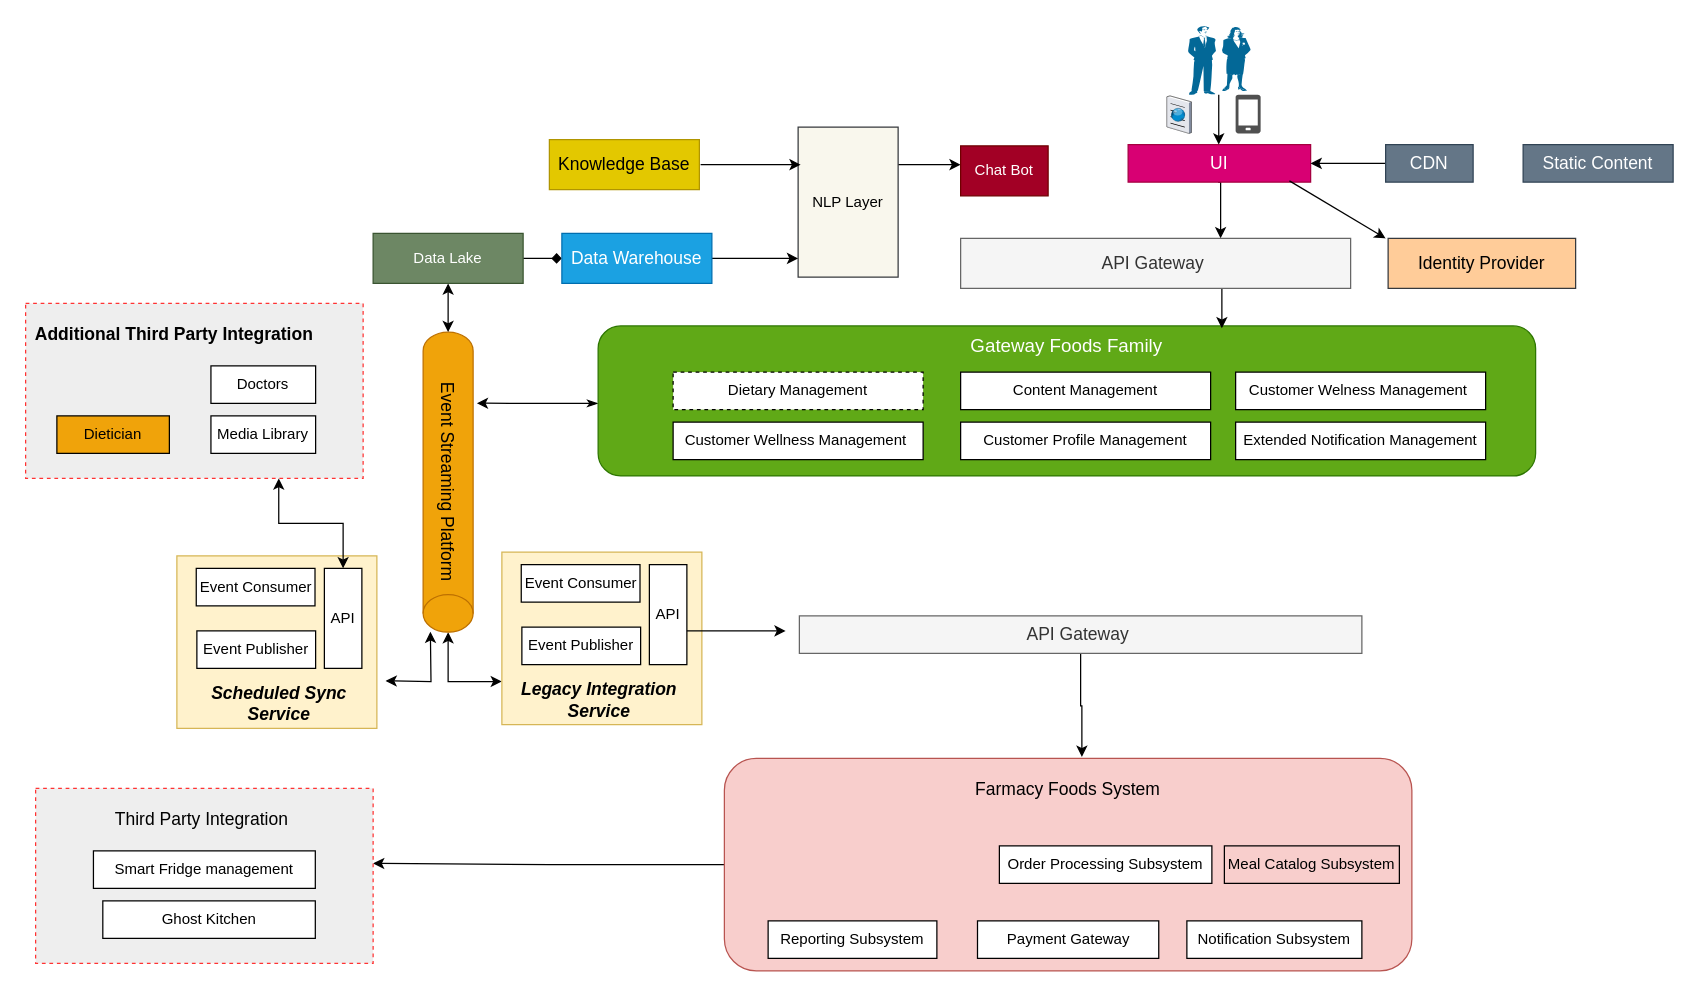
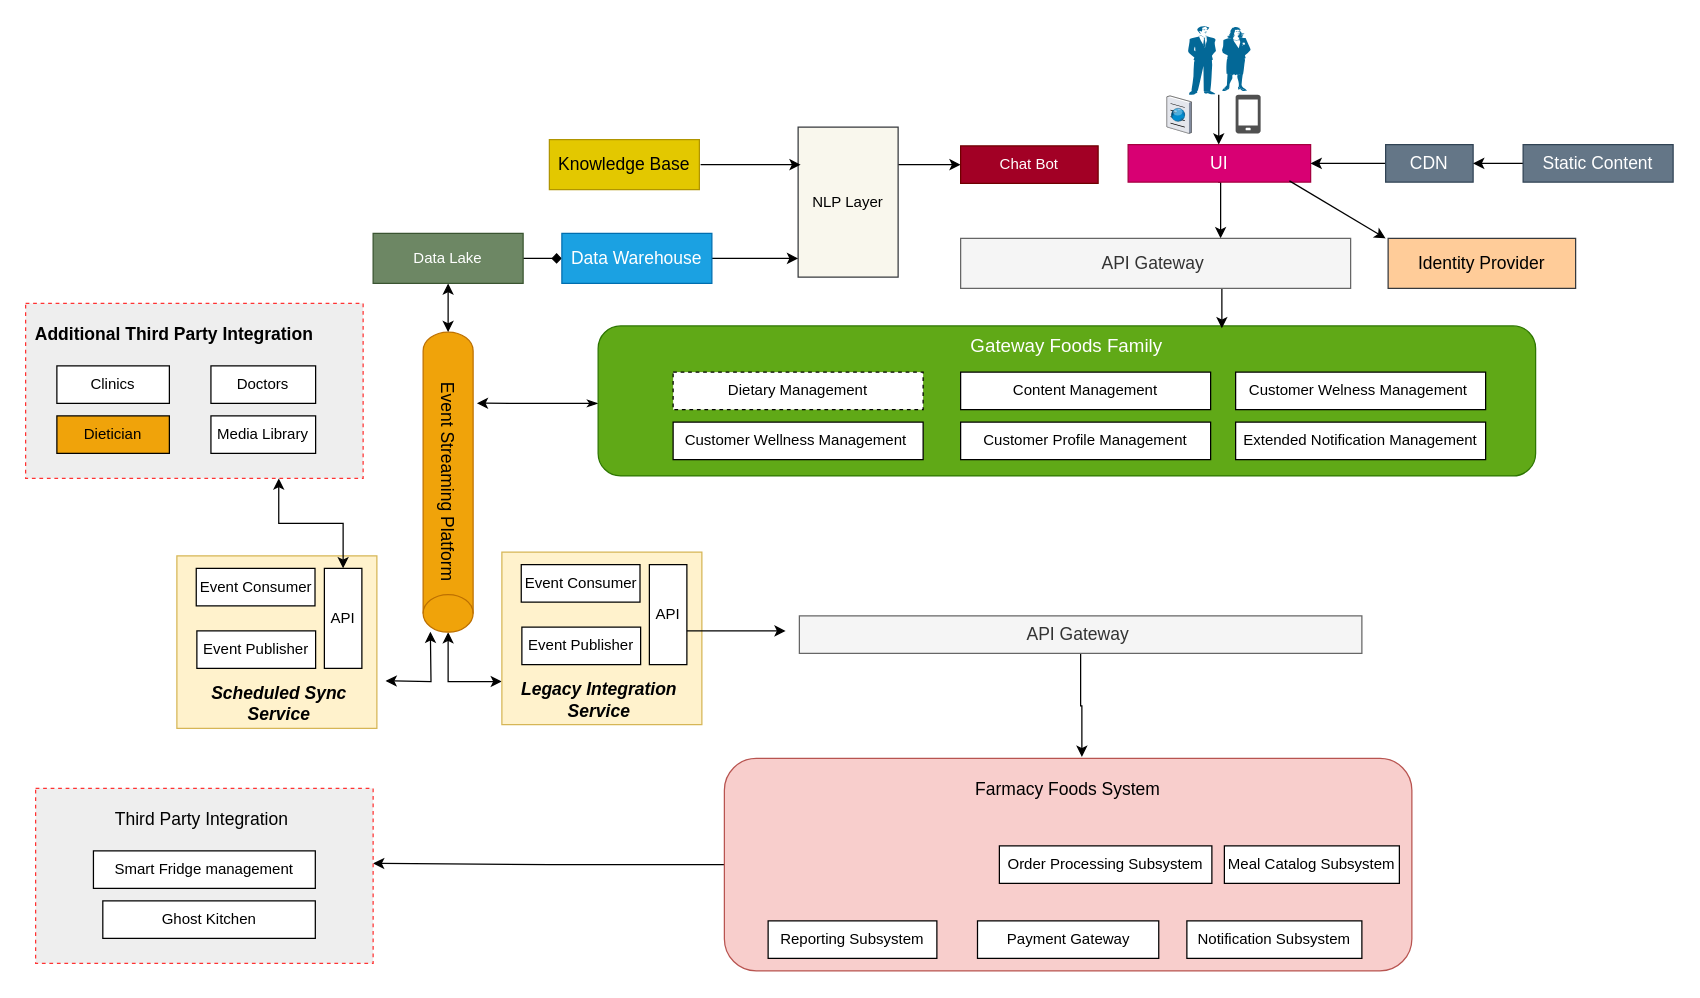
  <mxCell id="0" />
  <mxCell id="1" parent="0" />
  <mxCell id="2" style="edgeStyle=orthogonalEdgeStyle;rounded=0;orthogonalLoop=1;jettySize=auto;html=1;fontSize=14;startArrow=classicThin;startFill=1;entryX=-0.075;entryY=0.763;entryDx=0;entryDy=0;entryPerimeter=0;" edge="1" parent="1" source="3" target="34"><mxGeometry relative="1" as="geometry"><mxPoint x="388" y="318" as="targetPoint" /><Array as="points"><mxPoint x="458" y="322" /><mxPoint x="458" y="322" /></Array></mxGeometry></mxCell>
  <mxCell id="3" value="" style="rounded=1;whiteSpace=wrap;html=1;fontSize=14;strokeColor=#2D7600;strokeWidth=1;fillColor=#60a917;fontColor=#ffffff;" vertex="1" parent="1"><mxGeometry x="478" y="260" width="750" height="120" as="geometry" /></mxCell>
  <mxCell id="4" style="edgeStyle=orthogonalEdgeStyle;rounded=0;orthogonalLoop=1;jettySize=auto;html=1;fontSize=14;exitX=0;exitY=0.5;exitDx=0;exitDy=0;" edge="1" parent="1" source="7"><mxGeometry relative="1" as="geometry"><mxPoint x="298" y="690" as="targetPoint" /></mxGeometry></mxCell>
  <mxCell id="5" value="Customer Profile Management" style="rounded=0;whiteSpace=wrap;html=1;" vertex="1" parent="1"><mxGeometry x="768" y="337" width="200" height="30" as="geometry" /></mxCell>
  <mxCell id="6" value="" style="group" vertex="1" connectable="0" parent="1"><mxGeometry x="579" y="606" width="550" height="170" as="geometry" /></mxCell>
  <mxCell id="7" value="" style="rounded=1;whiteSpace=wrap;html=1;fillColor=#f8cecc;strokeColor=#b85450;" vertex="1" parent="6"><mxGeometry width="550" height="170" as="geometry" /></mxCell>
  <mxCell id="8" value="&lt;font style=&quot;font-size: 14px&quot;&gt;Farmacy Foods System&lt;/font&gt;" style="text;html=1;strokeColor=none;fillColor=none;align=center;verticalAlign=middle;whiteSpace=wrap;rounded=0;" vertex="1" parent="6"><mxGeometry x="180" y="10" width="190" height="30" as="geometry" /></mxCell>
  <mxCell id="9" value="Order Processing Subsystem" style="rounded=0;whiteSpace=wrap;html=1;" vertex="1" parent="6"><mxGeometry x="220" y="70" width="170" height="30" as="geometry" /></mxCell>
- <mxCell id="10" value="Meal Catalog Subsystem" style="rounded=0;whiteSpace=wrap;html=1;fillColor=#f8cecc;" vertex="1" parent="6"><mxGeometry x="400" y="70" width="140" height="30" as="geometry" /></mxCell>
+ <mxCell id="10" value="Meal Catalog Subsystem" style="rounded=0;whiteSpace=wrap;html=1;" vertex="1" parent="6"><mxGeometry x="400" y="70" width="140" height="30" as="geometry" /></mxCell>
  <mxCell id="11" value="Notification Subsystem" style="rounded=0;whiteSpace=wrap;html=1;" vertex="1" parent="6"><mxGeometry x="370" y="130" width="140" height="30" as="geometry" /></mxCell>
  <mxCell id="12" value="Reporting Subsystem" style="rounded=0;whiteSpace=wrap;html=1;" vertex="1" parent="6"><mxGeometry x="35" y="130" width="135" height="30" as="geometry" /></mxCell>
  <mxCell id="13" value="Payment Gateway" style="rounded=0;whiteSpace=wrap;html=1;" vertex="1" parent="6"><mxGeometry x="202.5" y="130" width="145" height="30" as="geometry" /></mxCell>
  <mxCell id="14" value="" style="group;fillColor=#eeeeee;strokeColor=#FF3333;dashed=1;" vertex="1" connectable="0" parent="1"><mxGeometry x="28" y="630" width="270" height="140" as="geometry" /></mxCell>
  <mxCell id="15" value="Ghost Kitchen" style="rounded=0;whiteSpace=wrap;html=1;" vertex="1" parent="14"><mxGeometry x="53.75" y="90" width="170" height="30" as="geometry" /></mxCell>
  <mxCell id="16" value="Smart Fridge management" style="rounded=0;whiteSpace=wrap;html=1;" vertex="1" parent="14"><mxGeometry x="46.25" y="50" width="177.5" height="30" as="geometry" /></mxCell>
  <mxCell id="17" value="&lt;font style=&quot;font-size: 14px&quot;&gt;Third Party Integration&amp;nbsp;&lt;/font&gt;" style="text;html=1;strokeColor=none;fillColor=none;align=center;verticalAlign=middle;whiteSpace=wrap;rounded=0;" vertex="1" parent="14"><mxGeometry x="40" y="10" width="190" height="30" as="geometry" /></mxCell>
  <mxCell id="18" value="Extended Notification Management" style="rounded=0;whiteSpace=wrap;html=1;" vertex="1" parent="1"><mxGeometry x="988" y="337" width="200" height="30" as="geometry" /></mxCell>
  <mxCell id="19" style="edgeStyle=orthogonalEdgeStyle;rounded=0;orthogonalLoop=1;jettySize=auto;html=1;fontSize=14;startArrow=none;startFill=0;exitX=0.5;exitY=1;exitDx=0;exitDy=0;entryX=0.52;entryY=-0.007;entryDx=0;entryDy=0;entryPerimeter=0;" edge="1" parent="1" source="20" target="7"><mxGeometry relative="1" as="geometry"><mxPoint x="913" y="540" as="targetPoint" /><mxPoint x="828" y="480" as="sourcePoint" /></mxGeometry></mxCell>
  <mxCell id="20" value="API Gateway&amp;nbsp;" style="rounded=0;whiteSpace=wrap;html=1;fontSize=14;strokeColor=#666666;strokeWidth=1;fillColor=#f5f5f5;fontColor=#333333;" vertex="1" parent="1"><mxGeometry x="639" y="492" width="450" height="30" as="geometry" /></mxCell>
  <mxCell id="21" value="" style="rounded=0;whiteSpace=wrap;html=1;fontSize=14;dashed=1;strokeWidth=1;strokeColor=#FF3333;fillColor=#eeeeee;" vertex="1" parent="1"><mxGeometry x="20" y="242" width="270" height="140" as="geometry" /></mxCell>
  <mxCell id="22" value="Dietician" style="rounded=0;whiteSpace=wrap;html=1;fillColor=#f0a30a;" vertex="1" parent="1"><mxGeometry x="45" y="332" width="90" height="30" as="geometry" /></mxCell>
+ <mxCell id="23" value="Clinics" style="rounded=0;whiteSpace=wrap;html=1;" vertex="1" parent="1"><mxGeometry x="45" y="292" width="90" height="30" as="geometry" /></mxCell>
  <mxCell id="24" value="&lt;font style=&quot;font-size: 14px&quot;&gt;&lt;b&gt;Additional Third Party Integration&amp;nbsp;&lt;/b&gt;&lt;/font&gt;" style="text;html=1;strokeColor=none;fillColor=none;align=center;verticalAlign=middle;whiteSpace=wrap;rounded=0;" vertex="1" parent="1"><mxGeometry x="21" y="252" width="240" height="30" as="geometry" /></mxCell>
  <mxCell id="25" value="Doctors" style="rounded=0;whiteSpace=wrap;html=1;" vertex="1" parent="1"><mxGeometry x="168.25" y="292" width="83.75" height="30" as="geometry" /></mxCell>
  <mxCell id="26" value="Media Library" style="rounded=0;whiteSpace=wrap;html=1;" vertex="1" parent="1"><mxGeometry x="168.25" y="332" width="83.75" height="30" as="geometry" /></mxCell>
  <mxCell id="27" value="Customer Wellness Management&amp;nbsp;" style="rounded=0;whiteSpace=wrap;html=1;" vertex="1" parent="1"><mxGeometry x="538" y="337" width="200" height="30" as="geometry" /></mxCell>
  <mxCell id="28" value="Customer Welness Management&amp;nbsp;" style="rounded=0;whiteSpace=wrap;html=1;" vertex="1" parent="1"><mxGeometry x="988" y="297" width="200" height="30" as="geometry" /></mxCell>
  <mxCell id="29" value="Dietary Management" style="rounded=0;whiteSpace=wrap;html=1;dashed=1;" vertex="1" parent="1"><mxGeometry x="538" y="297" width="200" height="30" as="geometry" /></mxCell>
  <mxCell id="30" value="Content Management" style="rounded=0;whiteSpace=wrap;html=1;" vertex="1" parent="1"><mxGeometry x="768" y="297" width="200" height="30" as="geometry" /></mxCell>
  <mxCell id="31" style="edgeStyle=orthogonalEdgeStyle;rounded=0;orthogonalLoop=1;jettySize=auto;html=1;fontSize=14;startArrow=none;startFill=0;" edge="1" parent="1" target="35"><mxGeometry relative="1" as="geometry"><mxPoint x="718" y="131" as="sourcePoint" /><Array as="points"><mxPoint x="748" y="131" /><mxPoint x="748" y="131" /></Array></mxGeometry></mxCell>
  <mxCell id="32" value="NLP Layer" style="rounded=0;whiteSpace=wrap;html=1;fillColor=#f9f7ed;strokeColor=#36393d;" vertex="1" parent="1"><mxGeometry x="638" y="101" width="80" height="120" as="geometry" /></mxCell>
  <mxCell id="33" style="edgeStyle=orthogonalEdgeStyle;rounded=0;orthogonalLoop=1;jettySize=auto;html=1;entryX=0;entryY=0.75;entryDx=0;entryDy=0;fontSize=14;exitX=0.5;exitY=0;exitDx=0;exitDy=0;exitPerimeter=0;startArrow=classic;startFill=1;" edge="1" parent="1" source="34" target="37"><mxGeometry relative="1" as="geometry" /></mxCell>
  <mxCell id="34" value="" style="shape=cylinder3;whiteSpace=wrap;html=1;boundedLbl=1;backgroundOutline=1;size=15;fontSize=14;strokeWidth=1;rotation=-180;fillColor=#f0a30a;fontColor=#000000;strokeColor=#BD7000;" vertex="1" parent="1"><mxGeometry x="338" y="265" width="40" height="240" as="geometry" /></mxCell>
- <mxCell id="35" value="Chat Bot" style="rounded=0;whiteSpace=wrap;html=1;fillColor=#a20025;fontColor=#ffffff;strokeColor=#6F0000;" vertex="1" parent="1"><mxGeometry x="768" y="116" width="70" height="40" as="geometry" /></mxCell>
+ <mxCell id="35" value="Chat Bot" style="rounded=0;whiteSpace=wrap;html=1;fillColor=#a20025;fontColor=#ffffff;strokeColor=#6F0000;" vertex="1" parent="1"><mxGeometry x="768" y="116" width="110" height="30" as="geometry" /></mxCell>
  <mxCell id="36" value="" style="group" vertex="1" connectable="0" parent="1"><mxGeometry x="399" y="441" width="162" height="140" as="geometry" /></mxCell>
  <mxCell id="37" value="" style="rounded=0;whiteSpace=wrap;html=1;fillColor=#fff2cc;strokeColor=#d6b656;" vertex="1" parent="36"><mxGeometry x="2" width="160" height="138" as="geometry" /></mxCell>
  <mxCell id="38" value="API" style="rounded=0;whiteSpace=wrap;html=1;" vertex="1" parent="36"><mxGeometry x="120" y="10" width="30" height="80" as="geometry" /></mxCell>
  <mxCell id="39" value="Event Publisher" style="rounded=0;whiteSpace=wrap;html=1;" vertex="1" parent="36"><mxGeometry x="18" y="60" width="95" height="30" as="geometry" /></mxCell>
  <mxCell id="40" value="Event Consumer" style="rounded=0;whiteSpace=wrap;html=1;" vertex="1" parent="36"><mxGeometry x="17.5" y="10" width="95" height="30" as="geometry" /></mxCell>
  <mxCell id="41" value="&lt;font style=&quot;font-size: 14px&quot;&gt;&lt;b&gt;&lt;i&gt;Legacy Integration &lt;br&gt;Service&lt;/i&gt;&lt;/b&gt;&lt;/font&gt;" style="text;html=1;strokeColor=none;fillColor=none;align=center;verticalAlign=middle;whiteSpace=wrap;rounded=0;" vertex="1" parent="36"><mxGeometry x="10" y="103" width="140" height="30" as="geometry" /></mxCell>
  <mxCell id="42" value="Event Streaming Platform" style="text;html=1;strokeColor=none;fillColor=none;align=center;verticalAlign=middle;whiteSpace=wrap;rounded=0;fontSize=14;rotation=90;" vertex="1" parent="1"><mxGeometry x="268" y="370" width="180" height="30" as="geometry" /></mxCell>
  <mxCell id="43" style="edgeStyle=orthogonalEdgeStyle;rounded=0;orthogonalLoop=1;jettySize=auto;html=1;entryX=0.5;entryY=1;entryDx=0;entryDy=0;entryPerimeter=0;fontSize=14;startArrow=classic;startFill=1;" edge="1" parent="1" source="45" target="34"><mxGeometry relative="1" as="geometry" /></mxCell>
  <mxCell id="44" style="edgeStyle=orthogonalEdgeStyle;rounded=0;orthogonalLoop=1;jettySize=auto;html=1;fontSize=14;startArrow=none;startFill=0;endArrow=diamond;" edge="1" parent="1" source="45" target="51"><mxGeometry relative="1" as="geometry" /></mxCell>
  <mxCell id="45" value="Data Lake" style="rounded=0;whiteSpace=wrap;html=1;fillColor=#6d8764;strokeColor=#3A5431;fontColor=#ffffff;" vertex="1" parent="1"><mxGeometry x="298" y="186" width="120" height="40" as="geometry" /></mxCell>
  <mxCell id="46" style="edgeStyle=orthogonalEdgeStyle;rounded=0;orthogonalLoop=1;jettySize=auto;html=1;entryX=0.75;entryY=0;entryDx=0;entryDy=0;fontSize=14;startArrow=none;startFill=0;" edge="1" parent="1"><mxGeometry relative="1" as="geometry"><mxPoint x="974" y="145" as="sourcePoint" /><mxPoint x="976" y="190" as="targetPoint" /><Array as="points"><mxPoint x="976" y="145" /></Array></mxGeometry></mxCell>
  <mxCell id="47" value="UI" style="rounded=0;whiteSpace=wrap;html=1;fontSize=14;strokeColor=#A50040;strokeWidth=1;fillColor=#d80073;fontColor=#ffffff;" vertex="1" parent="1"><mxGeometry x="902" y="115" width="146" height="30" as="geometry" /></mxCell>
  <mxCell id="48" style="edgeStyle=orthogonalEdgeStyle;rounded=0;orthogonalLoop=1;jettySize=auto;html=1;fontSize=14;startArrow=none;startFill=0;" edge="1" parent="1"><mxGeometry relative="1" as="geometry"><mxPoint x="977" y="230" as="sourcePoint" /><mxPoint x="977" y="262" as="targetPoint" /><Array as="points"><mxPoint x="977" y="262" /></Array></mxGeometry></mxCell>
  <mxCell id="49" value="API Gateway&amp;nbsp;" style="rounded=0;whiteSpace=wrap;html=1;fontSize=14;strokeColor=#666666;strokeWidth=1;fillColor=#f5f5f5;fontColor=#333333;" vertex="1" parent="1"><mxGeometry x="768" y="190" width="312" height="40" as="geometry" /></mxCell>
  <mxCell id="50" style="edgeStyle=orthogonalEdgeStyle;rounded=0;orthogonalLoop=1;jettySize=auto;html=1;fontSize=14;startArrow=none;startFill=0;" edge="1" parent="1" source="51"><mxGeometry relative="1" as="geometry"><mxPoint x="638" y="206" as="targetPoint" /></mxGeometry></mxCell>
  <mxCell id="51" value="Data Warehouse" style="rounded=0;whiteSpace=wrap;html=1;fontSize=14;strokeColor=#006EAF;strokeWidth=1;fillColor=#1ba1e2;fontColor=#ffffff;" vertex="1" parent="1"><mxGeometry x="449" y="186" width="120" height="40" as="geometry" /></mxCell>
  <mxCell id="52" style="edgeStyle=orthogonalEdgeStyle;rounded=0;orthogonalLoop=1;jettySize=auto;html=1;entryX=0;entryY=0.25;entryDx=0;entryDy=0;fontSize=14;startArrow=none;startFill=0;" edge="1" parent="1"><mxGeometry relative="1" as="geometry"><mxPoint x="560" y="131" as="sourcePoint" /><mxPoint x="640" y="131" as="targetPoint" /></mxGeometry></mxCell>
  <mxCell id="53" value="Knowledge Base" style="rounded=0;whiteSpace=wrap;html=1;fontSize=14;strokeColor=#B09500;strokeWidth=1;fillColor=#e3c800;fontColor=#000000;" vertex="1" parent="1"><mxGeometry x="439" y="111" width="120" height="40" as="geometry" /></mxCell>
  <mxCell id="54" style="edgeStyle=orthogonalEdgeStyle;rounded=0;orthogonalLoop=1;jettySize=auto;html=1;fontSize=14;startArrow=none;startFill=0;" edge="1" parent="1"><mxGeometry relative="1" as="geometry"><mxPoint x="549" y="504" as="sourcePoint" /><mxPoint x="628" y="504" as="targetPoint" /></mxGeometry></mxCell>
  <mxCell id="55" style="edgeStyle=orthogonalEdgeStyle;rounded=0;orthogonalLoop=1;jettySize=auto;html=1;fontSize=14;startArrow=none;startFill=0;endArrow=classic;endFill=1;" edge="1" parent="1" source="56"><mxGeometry relative="1" as="geometry"><mxPoint x="1048" y="130" as="targetPoint" /></mxGeometry></mxCell>
  <mxCell id="56" value="CDN" style="rounded=0;whiteSpace=wrap;html=1;fontSize=14;strokeColor=#314354;strokeWidth=1;fillColor=#647687;fontColor=#ffffff;" vertex="1" parent="1"><mxGeometry x="1108" y="115" width="70" height="30" as="geometry" /></mxCell>
+ <mxCell id="57" style="edgeStyle=orthogonalEdgeStyle;rounded=0;orthogonalLoop=1;jettySize=auto;html=1;fontSize=14;startArrow=none;startFill=0;endArrow=classic;endFill=1;" edge="1" parent="1" source="58" target="56"><mxGeometry relative="1" as="geometry" /></mxCell>
  <mxCell id="58" value="Static Content" style="rounded=0;whiteSpace=wrap;html=1;fontSize=14;strokeColor=#314354;strokeWidth=1;fillColor=#647687;fontColor=#ffffff;" vertex="1" parent="1"><mxGeometry x="1218" y="115" width="120" height="30" as="geometry" /></mxCell>
  <mxCell id="59" value="Identity Provider" style="rounded=0;whiteSpace=wrap;html=1;fontSize=14;strokeColor=#36393d;strokeWidth=1;fillColor=#ffcc99;" vertex="1" parent="1"><mxGeometry x="1110" y="190" width="150" height="40" as="geometry" /></mxCell>
  <mxCell id="60" value="" style="shape=mxgraph.cisco.people.man_woman;html=1;pointerEvents=1;dashed=0;fillColor=#036897;strokeColor=#ffffff;strokeWidth=2;verticalLabelPosition=bottom;verticalAlign=top;align=center;outlineConnect=0;fontSize=14;" vertex="1" parent="1"><mxGeometry x="950" y="20" width="50" height="55" as="geometry" /></mxCell>
  <mxCell id="61" value="" style="endArrow=classic;html=1;rounded=0;fontSize=14;" edge="1" parent="1"><mxGeometry width="50" height="50" relative="1" as="geometry"><mxPoint x="974.5" y="75" as="sourcePoint" /><mxPoint x="974.5" y="115" as="targetPoint" /></mxGeometry></mxCell>
  <mxCell id="62" value="" style="sketch=0;pointerEvents=1;shadow=0;dashed=0;html=1;strokeColor=none;fillColor=#505050;labelPosition=center;verticalLabelPosition=bottom;verticalAlign=top;outlineConnect=0;align=center;shape=mxgraph.office.devices.cell_phone_generic;fontSize=14;" vertex="1" parent="1"><mxGeometry x="988" y="75" width="20" height="31" as="geometry" /></mxCell>
  <mxCell id="63" value="" style="verticalLabelPosition=bottom;sketch=0;aspect=fixed;html=1;verticalAlign=top;strokeColor=none;align=center;outlineConnect=0;shape=mxgraph.citrix.browser;fontSize=14;" vertex="1" parent="1"><mxGeometry x="933" y="76" width="19.66" height="30" as="geometry" /></mxCell>
  <mxCell id="64" value="" style="endArrow=none;html=1;rounded=0;fontSize=14;endFill=0;startArrow=classic;startFill=1;entryX=0.884;entryY=0.967;entryDx=0;entryDy=0;entryPerimeter=0;" edge="1" parent="1" target="47"><mxGeometry width="50" height="50" relative="1" as="geometry"><mxPoint x="1108" y="190" as="sourcePoint" /><mxPoint x="1048" y="144" as="targetPoint" /></mxGeometry></mxCell>
  <mxCell id="65" value="&lt;font style=&quot;font-size: 15px&quot; color=&quot;#ffffff&quot;&gt;Gateway Foods Family&lt;/font&gt;" style="text;html=1;strokeColor=none;fillColor=none;align=center;verticalAlign=middle;whiteSpace=wrap;rounded=0;" vertex="1" parent="1"><mxGeometry x="758" y="260" width="190" height="30" as="geometry" /></mxCell>
  <mxCell id="66" value="" style="group" vertex="1" connectable="0" parent="1"><mxGeometry x="139" y="444" width="162" height="140" as="geometry" /></mxCell>
  <mxCell id="67" value="" style="rounded=0;whiteSpace=wrap;html=1;fillColor=#fff2cc;strokeColor=#d6b656;" vertex="1" parent="66"><mxGeometry x="2" width="160" height="138" as="geometry" /></mxCell>
  <mxCell id="68" value="API" style="rounded=0;whiteSpace=wrap;html=1;" vertex="1" parent="66"><mxGeometry x="120" y="10" width="30" height="80" as="geometry" /></mxCell>
  <mxCell id="69" value="Event Publisher" style="rounded=0;whiteSpace=wrap;html=1;" vertex="1" parent="66"><mxGeometry x="18" y="60" width="95" height="30" as="geometry" /></mxCell>
  <mxCell id="70" value="Event Consumer" style="rounded=0;whiteSpace=wrap;html=1;" vertex="1" parent="66"><mxGeometry x="17.5" y="10" width="95" height="30" as="geometry" /></mxCell>
  <mxCell id="71" value="&lt;font style=&quot;font-size: 14px&quot;&gt;&lt;b&gt;&lt;i&gt;Scheduled Sync&lt;br&gt;Service&lt;/i&gt;&lt;/b&gt;&lt;/font&gt;" style="text;html=1;strokeColor=none;fillColor=none;align=center;verticalAlign=middle;whiteSpace=wrap;rounded=0;" vertex="1" parent="66"><mxGeometry x="9" y="103" width="150" height="30" as="geometry" /></mxCell>
  <mxCell id="72" style="edgeStyle=orthogonalEdgeStyle;rounded=0;orthogonalLoop=1;jettySize=auto;html=1;entryX=0.75;entryY=1;entryDx=0;entryDy=0;fontSize=15;fontColor=#FFFFFF;startArrow=classic;startFill=1;endArrow=classic;endFill=1;" edge="1" parent="1" source="68" target="21"><mxGeometry relative="1" as="geometry" /></mxCell>
  <mxCell id="73" style="edgeStyle=orthogonalEdgeStyle;rounded=0;orthogonalLoop=1;jettySize=auto;html=1;entryX=0.855;entryY=0;entryDx=0;entryDy=4.35;entryPerimeter=0;fontSize=15;fontColor=#FFFFFF;startArrow=classic;startFill=1;endArrow=classic;endFill=1;" edge="1" parent="1"><mxGeometry relative="1" as="geometry"><mxPoint x="308" y="544" as="sourcePoint" /><mxPoint x="343.8" y="504.65" as="targetPoint" /></mxGeometry></mxCell>
